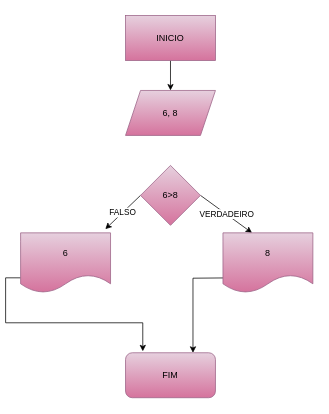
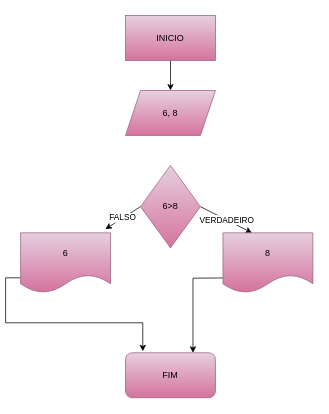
  <mxCell id="0" />
  <mxCell id="1" parent="0" />
  <mxCell id="2" style="edgeStyle=none;rounded=0;orthogonalLoop=1;jettySize=auto;html=1;entryX=0.5;entryY=0;entryDx=0;entryDy=0;" edge="1" parent="1" source="3" target="9"><mxGeometry relative="1" as="geometry" /></mxCell>
  <mxCell id="3" value="INICIO" style="whiteSpace=wrap;html=1;fillColor=#e6d0de;gradientColor=#d5739d;strokeColor=#996185;rounded=0;" vertex="1" parent="1"><mxGeometry x="160" y="20" width="120" height="60" as="geometry" /></mxCell>
  <mxCell id="4" value="FIM" style="rounded=1;whiteSpace=wrap;html=1;fillColor=#e6d0de;strokeColor=#996185;gradientColor=#d5739d;" vertex="1" parent="1"><mxGeometry x="160" y="470" width="120" height="60" as="geometry" /></mxCell>
  <mxCell id="5" value="VERDADEIRO" style="edgeStyle=none;rounded=0;orthogonalLoop=1;jettySize=auto;html=1;exitX=1;exitY=0.5;exitDx=0;exitDy=0;" edge="1" parent="1" source="7"><mxGeometry relative="1" as="geometry"><mxPoint x="328.75" y="310" as="targetPoint" /></mxGeometry></mxCell>
  <mxCell id="6" value="FALSO" style="edgeStyle=none;rounded=0;orthogonalLoop=1;jettySize=auto;html=1;exitX=0;exitY=0.5;exitDx=0;exitDy=0;entryX=0.942;entryY=-0.062;entryDx=0;entryDy=0;entryPerimeter=0;" edge="1" parent="1" source="7" target="13"><mxGeometry relative="1" as="geometry" /></mxCell>
- <mxCell id="7" value="6&amp;gt;8" style="rhombus;whiteSpace=wrap;html=1;fillColor=#e6d0de;gradientColor=#d5739d;strokeColor=#996185;" vertex="1" parent="1"><mxGeometry x="180" y="220" width="80" height="80" as="geometry" /></mxCell>
+ <mxCell id="7" value="6&amp;gt;8" style="rhombus;whiteSpace=wrap;html=1;fillColor=#e6d0de;gradientColor=#d5739d;strokeColor=#996185;" vertex="1" parent="1"><mxGeometry x="180" y="220" width="80" height="110" as="geometry" /></mxCell>
  <mxCell id="8" style="edgeStyle=orthogonalEdgeStyle;rounded=0;orthogonalLoop=1;jettySize=auto;html=1;exitX=0;exitY=1;exitDx=0;exitDy=0;entryX=0.75;entryY=0;entryDx=0;entryDy=0;" edge="1" parent="1" target="4"><mxGeometry relative="1" as="geometry"><mxPoint x="310" y="370" as="sourcePoint" /></mxGeometry></mxCell>
  <mxCell id="9" value="6, 8" style="shape=parallelogram;perimeter=parallelogramPerimeter;whiteSpace=wrap;html=1;fixedSize=1;fillColor=#e6d0de;gradientColor=#d5739d;strokeColor=#996185;" vertex="1" parent="1"><mxGeometry x="160" y="120" width="120" height="60" as="geometry" /></mxCell>
  <mxCell id="10" style="edgeStyle=none;rounded=0;orthogonalLoop=1;jettySize=auto;html=1;entryX=0;entryY=0.5;entryDx=0;entryDy=0;" edge="1" parent="1"><mxGeometry relative="1" as="geometry"><mxPoint x="310" y="440" as="sourcePoint" /><mxPoint x="310" y="440" as="targetPoint" /></mxGeometry></mxCell>
  <mxCell id="11" style="edgeStyle=none;rounded=0;orthogonalLoop=1;jettySize=auto;html=1;entryX=0.5;entryY=0;entryDx=0;entryDy=0;" edge="1" parent="1"><mxGeometry relative="1" as="geometry"><mxPoint x="370" y="400" as="sourcePoint" /><mxPoint x="370" y="400" as="targetPoint" /></mxGeometry></mxCell>
  <mxCell id="12" style="edgeStyle=orthogonalEdgeStyle;rounded=0;orthogonalLoop=1;jettySize=auto;html=1;exitX=0;exitY=0.75;exitDx=0;exitDy=0;entryX=0.192;entryY=-0.033;entryDx=0;entryDy=0;entryPerimeter=0;" edge="1" parent="1" source="13" target="4"><mxGeometry relative="1" as="geometry"><mxPoint x="20" y="490" as="targetPoint" /></mxGeometry></mxCell>
  <mxCell id="13" value="6" style="shape=document;whiteSpace=wrap;html=1;boundedLbl=1;fillColor=#e6d0de;gradientColor=#d5739d;strokeColor=#996185;" vertex="1" parent="1"><mxGeometry x="20" y="310" width="120" height="80" as="geometry" /></mxCell>
  <mxCell id="14" value="8" style="shape=document;whiteSpace=wrap;html=1;boundedLbl=1;fillColor=#e6d0de;gradientColor=#d5739d;strokeColor=#996185;" vertex="1" parent="1"><mxGeometry x="290" y="310" width="120" height="80" as="geometry" /></mxCell>
